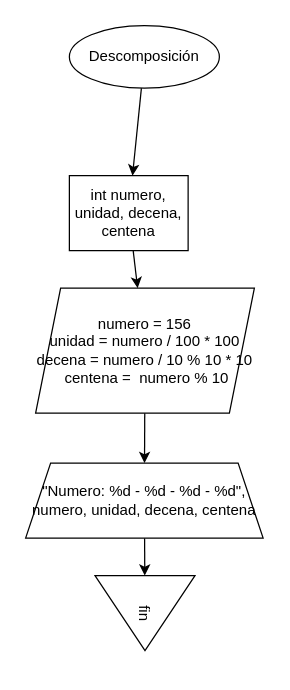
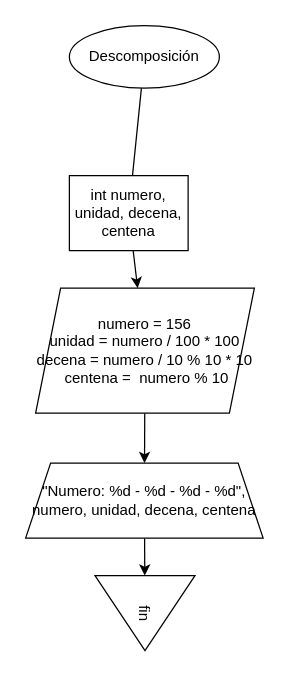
  <mxCell id="0" />
  <mxCell id="1" parent="0" />
- <mxCell id="2" style="edgeStyle=none;html=1;" edge="1" parent="1" source="3" target="5"><mxGeometry relative="1" as="geometry"><mxPoint x="115" y="160" as="targetPoint" /></mxGeometry></mxCell>
+ <mxCell id="2" style="edgeStyle=none;html=1;endArrow=none;" edge="1" parent="1" source="3" target="5"><mxGeometry relative="1" as="geometry"><mxPoint x="115" y="160" as="targetPoint" /></mxGeometry></mxCell>
  <mxCell id="3" value="Descomposición" style="ellipse;whiteSpace=wrap;html=1;" vertex="1" parent="1"><mxGeometry x="55" y="20" width="120" height="50" as="geometry" /></mxCell>
  <mxCell id="4" style="edgeStyle=none;html=1;" edge="1" parent="1" source="5" target="7"><mxGeometry relative="1" as="geometry"><mxPoint x="115" y="270" as="targetPoint" /></mxGeometry></mxCell>
  <mxCell id="5" value="int numero, unidad, decena, centena" style="rounded=0;whiteSpace=wrap;html=1;" vertex="1" parent="1"><mxGeometry x="55" y="140" width="95" height="60" as="geometry" /></mxCell>
  <mxCell id="6" style="edgeStyle=none;html=1;" edge="1" parent="1" source="7" target="9"><mxGeometry relative="1" as="geometry"><mxPoint x="115.5" y="390" as="targetPoint" /></mxGeometry></mxCell>
  <mxCell id="7" value="numero = 156&lt;br&gt;unidad = numero / 100 * 100&lt;br&gt;decena = numero / 10 % 10 * 10&lt;br&gt;&amp;nbsp;centena =&amp;nbsp; numero % 10" style="shape=parallelogram;perimeter=parallelogramPerimeter;whiteSpace=wrap;html=1;fixedSize=1;" vertex="1" parent="1"><mxGeometry x="28" y="230" width="175" height="100" as="geometry" /></mxCell>
  <mxCell id="8" style="edgeStyle=none;html=1;" edge="1" parent="1" source="9" target="10"><mxGeometry relative="1" as="geometry"><mxPoint x="115" y="470" as="targetPoint" /></mxGeometry></mxCell>
  <mxCell id="9" value="&quot;Numero: %d - %d - %d - %d&quot;, numero, unidad, decena, centena" style="shape=trapezoid;perimeter=trapezoidPerimeter;whiteSpace=wrap;html=1;fixedSize=1;" vertex="1" parent="1"><mxGeometry x="20" y="370" width="190" height="60" as="geometry" /></mxCell>
  <mxCell id="10" value="fin" style="triangle;whiteSpace=wrap;html=1;rotation=90;" vertex="1" parent="1"><mxGeometry x="85.5" y="450" width="60" height="80" as="geometry" /></mxCell>
